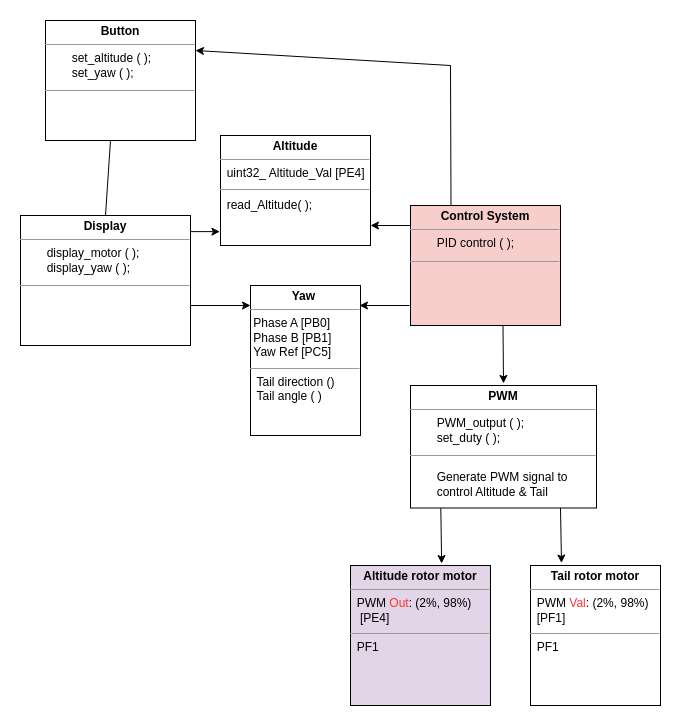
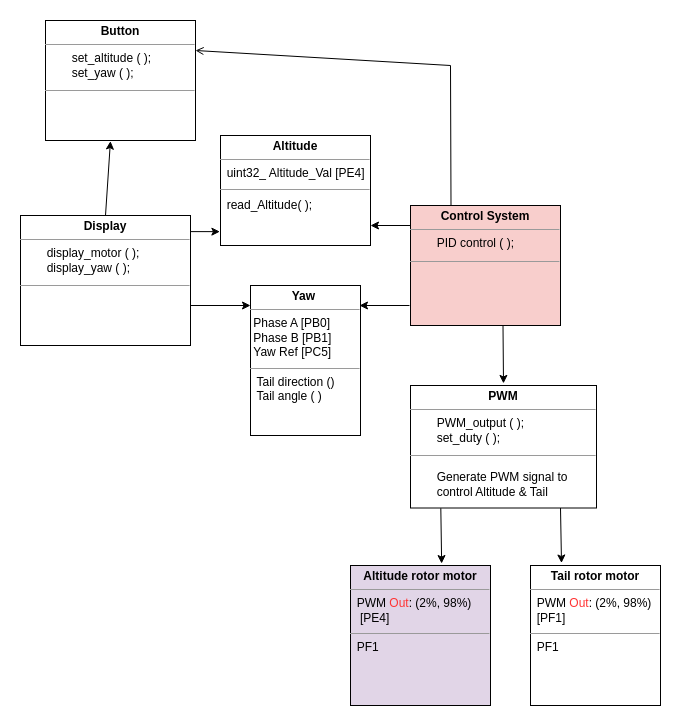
  <mxCell id="0" />
  <mxCell id="1" parent="0" />
  <mxCell id="2" value="&lt;p style=&quot;margin:0px;margin-top:4px;text-align:center;&quot;&gt;&lt;b&gt;Altitude&lt;/b&gt;&lt;/p&gt;&lt;hr size=&quot;1&quot;&gt;&amp;nbsp; uint32_ Altitude_Val [PE4]&lt;br&gt;&lt;div style=&quot;height:2px;&quot;&gt;&lt;/div&gt;&lt;hr size=&quot;1&quot;&gt;&lt;div style=&quot;height:2px;&quot;&gt;&lt;br&gt;&lt;/div&gt;&lt;div style=&quot;height:2px;&quot;&gt;&amp;nbsp; read_Altitude( );&lt;br&gt;&lt;/div&gt;" style="verticalAlign=top;align=left;overflow=fill;fontSize=12;fontFamily=Helvetica;html=1;whiteSpace=wrap;" parent="1" vertex="1"><mxGeometry x="220" y="135" width="150" height="110" as="geometry" /></mxCell>
  <mxCell id="3" value="&lt;p style=&quot;margin:0px;margin-top:4px;text-align:center;&quot;&gt;&lt;b&gt;Display&lt;/b&gt;&lt;/p&gt;&lt;hr size=&quot;1&quot;&gt;&lt;span style=&quot;white-space: pre;&quot;&gt;&#09;&lt;/span&gt;display_motor ( );&lt;br&gt;&lt;span style=&quot;white-space: pre;&quot;&gt;&#09;&lt;/span&gt;display_yaw ( );&lt;br&gt;&lt;div style=&quot;height:2px;&quot;&gt;&lt;/div&gt;&lt;div style=&quot;height:2px;&quot;&gt;&lt;br&gt;&lt;/div&gt;&lt;hr size=&quot;1&quot;&gt;&lt;div style=&quot;height:2px;&quot;&gt;&lt;br&gt;&lt;/div&gt;" style="verticalAlign=top;align=left;overflow=fill;fontSize=12;fontFamily=Helvetica;html=1;whiteSpace=wrap;" parent="1" vertex="1"><mxGeometry x="20" y="215" width="170" height="130" as="geometry" /></mxCell>
- <mxCell id="4" value="&lt;p style=&quot;margin:0px;margin-top:4px;text-align:center;&quot;&gt;&lt;b&gt;Tail rotor motor&lt;/b&gt;&lt;/p&gt;&lt;hr size=&quot;1&quot;&gt;&amp;nbsp; PWM &lt;font color=&quot;#ff3333&quot;&gt;Val&lt;/font&gt;: (2%, 98%)&amp;nbsp;&lt;br&gt;&amp;nbsp; [PF1]&lt;br&gt;&lt;div style=&quot;height:2px;&quot;&gt;&lt;/div&gt;&lt;hr size=&quot;1&quot;&gt;&lt;div style=&quot;height:2px;&quot;&gt;&amp;nbsp; PF1&lt;/div&gt;" style="verticalAlign=top;align=left;overflow=fill;fontSize=12;fontFamily=Helvetica;html=1;whiteSpace=wrap;" parent="1" vertex="1"><mxGeometry x="530" y="565" width="130" height="140" as="geometry" /></mxCell>
+ <mxCell id="4" value="&lt;p style=&quot;margin:0px;margin-top:4px;text-align:center;&quot;&gt;&lt;b&gt;Tail rotor motor&lt;/b&gt;&lt;/p&gt;&lt;hr size=&quot;1&quot;&gt;&amp;nbsp; PWM &lt;font color=&quot;#ff3333&quot;&gt;Out&lt;/font&gt;: (2%, 98%)&amp;nbsp;&lt;br&gt;&amp;nbsp; [PF1]&lt;br&gt;&lt;div style=&quot;height:2px;&quot;&gt;&lt;/div&gt;&lt;hr size=&quot;1&quot;&gt;&lt;div style=&quot;height:2px;&quot;&gt;&amp;nbsp; PF1&lt;/div&gt;" style="verticalAlign=top;align=left;overflow=fill;fontSize=12;fontFamily=Helvetica;html=1;whiteSpace=wrap;" parent="1" vertex="1"><mxGeometry x="530" y="565" width="130" height="140" as="geometry" /></mxCell>
  <mxCell id="5" value="&lt;p style=&quot;margin:0px;margin-top:4px;text-align:center;&quot;&gt;&lt;b&gt;Yaw&amp;nbsp;&lt;/b&gt;&lt;/p&gt;&lt;hr size=&quot;1&quot;&gt;&amp;nbsp;Phase A [PB0]&lt;br&gt;&amp;nbsp;Phase B [PB1]&lt;br&gt;&amp;nbsp;Yaw Ref [PC5]&lt;div style=&quot;height:2px;&quot;&gt;&lt;/div&gt;&lt;hr size=&quot;1&quot;&gt;&lt;div style=&quot;height:2px;&quot;&gt;&amp;nbsp; Tail direction ()&amp;nbsp;&lt;/div&gt;&lt;div style=&quot;height:2px;&quot;&gt;&lt;br&gt;&lt;/div&gt;&lt;div style=&quot;height:2px;&quot;&gt;&lt;br&gt;&lt;/div&gt;&lt;div style=&quot;height:2px;&quot;&gt;&lt;br&gt;&lt;/div&gt;&lt;div style=&quot;height:2px;&quot;&gt;&lt;br&gt;&lt;/div&gt;&lt;div style=&quot;height:2px;&quot;&gt;&lt;br&gt;&lt;/div&gt;&lt;div style=&quot;height:2px;&quot;&gt;&lt;br&gt;&lt;/div&gt;&lt;div style=&quot;height:2px;&quot;&gt;&amp;nbsp; Tail angle ( )&lt;/div&gt;&lt;div style=&quot;height:2px;&quot;&gt;&lt;br&gt;&lt;/div&gt;&lt;div style=&quot;height:2px;&quot;&gt;&lt;br&gt;&lt;/div&gt;&lt;div style=&quot;height:2px;&quot;&gt;&lt;br&gt;&lt;/div&gt;" style="verticalAlign=top;align=left;overflow=fill;fontSize=12;fontFamily=Helvetica;html=1;whiteSpace=wrap;" parent="1" vertex="1"><mxGeometry x="250" y="285" width="110" height="150" as="geometry" /></mxCell>
  <mxCell id="6" value="&lt;p style=&quot;margin:0px;margin-top:4px;text-align:center;&quot;&gt;&lt;b&gt;Altitude rotor motor&lt;/b&gt;&lt;/p&gt;&lt;hr size=&quot;1&quot;&gt;&amp;nbsp; PWM &lt;font color=&quot;#ff3333&quot;&gt;Out&lt;/font&gt;: (2%, 98%)&amp;nbsp;&lt;br&gt;&amp;nbsp; &amp;nbsp;[PE4]&amp;nbsp;&lt;br&gt;&lt;div style=&quot;height:2px;&quot;&gt;&lt;/div&gt;&lt;hr size=&quot;1&quot;&gt;&lt;div style=&quot;height:2px;&quot;&gt;&amp;nbsp; PF1&lt;/div&gt;" style="verticalAlign=top;align=left;overflow=fill;fontSize=12;fontFamily=Helvetica;html=1;whiteSpace=wrap;fillColor=#e1d5e7;" parent="1" vertex="1"><mxGeometry x="350" y="565" width="140" height="140" as="geometry" /></mxCell>
  <mxCell id="7" value="&lt;p style=&quot;margin:0px;margin-top:4px;text-align:center;&quot;&gt;&lt;b&gt;PWM&lt;/b&gt;&lt;/p&gt;&lt;hr size=&quot;1&quot;&gt;&lt;span style=&quot;white-space: pre;&quot;&gt;&#09;&lt;/span&gt;PWM_output ( );&lt;br&gt;&lt;span style=&quot;white-space: pre;&quot;&gt;&#09;&lt;/span&gt;set_duty ( );&lt;br&gt;&lt;div style=&quot;height:2px;&quot;&gt;&amp;nbsp;&lt;/div&gt;&lt;div style=&quot;height:2px;&quot;&gt;&lt;br&gt;&lt;/div&gt;&lt;hr size=&quot;1&quot;&gt;&lt;div style=&quot;height:2px;&quot;&gt;&lt;br&gt;&lt;/div&gt;&lt;div style=&quot;height:2px;&quot;&gt;&lt;br&gt;&lt;/div&gt;&lt;div style=&quot;height:2px;&quot;&gt;&lt;br&gt;&lt;/div&gt;&lt;div style=&quot;height:2px;&quot;&gt;&lt;br&gt;&lt;/div&gt;&lt;div style=&quot;height:2px;&quot;&gt;&lt;span style=&quot;white-space: pre;&quot;&gt;&#09;&lt;/span&gt;Generate PWM signal to&amp;nbsp; &amp;nbsp; &lt;span style=&quot;white-space: pre;&quot;&gt;&#09;&lt;/span&gt;control Altitude &amp;amp; Tail&lt;br&gt;&lt;/div&gt;" style="verticalAlign=top;align=left;overflow=fill;fontSize=12;fontFamily=Helvetica;html=1;whiteSpace=wrap;" parent="1" vertex="1"><mxGeometry x="410" y="385" width="186" height="122.5" as="geometry" /></mxCell>
  <mxCell id="8" value="&lt;p style=&quot;margin:0px;margin-top:4px;text-align:center;&quot;&gt;&lt;b&gt;Button&lt;/b&gt;&lt;/p&gt;&lt;hr size=&quot;1&quot;&gt;&lt;span style=&quot;white-space: pre;&quot;&gt;&#09;&lt;/span&gt;set_altitude ( );&lt;br&gt;&lt;span style=&quot;white-space: pre;&quot;&gt;&#09;&lt;/span&gt;set_yaw ( );&lt;br&gt;&lt;div style=&quot;height:2px;&quot;&gt;&lt;/div&gt;&lt;div style=&quot;height:2px;&quot;&gt;&lt;br&gt;&lt;/div&gt;&lt;hr size=&quot;1&quot;&gt;&lt;div style=&quot;height:2px;&quot;&gt;&lt;br&gt;&lt;/div&gt;" style="verticalAlign=top;align=left;overflow=fill;fontSize=12;fontFamily=Helvetica;html=1;whiteSpace=wrap;" parent="1" vertex="1"><mxGeometry x="45" y="20" width="150" height="120" as="geometry" /></mxCell>
  <mxCell id="9" value="&lt;p style=&quot;margin:0px;margin-top:4px;text-align:center;&quot;&gt;&lt;b&gt;Control System&lt;/b&gt;&lt;/p&gt;&lt;hr size=&quot;1&quot;&gt;&lt;span style=&quot;white-space: pre;&quot;&gt;&#09;&lt;/span&gt;PID control ( );&lt;br&gt;&lt;div style=&quot;height:2px;&quot;&gt;&lt;/div&gt;&lt;div style=&quot;height:2px;&quot;&gt;&lt;br&gt;&lt;/div&gt;&lt;hr size=&quot;1&quot;&gt;&lt;div style=&quot;height:2px;&quot;&gt;&lt;br&gt;&lt;/div&gt;" style="verticalAlign=top;align=left;overflow=fill;fontSize=12;fontFamily=Helvetica;html=1;whiteSpace=wrap;fillColor=#f8cecc;" parent="1" vertex="1"><mxGeometry x="410" y="205" width="150" height="120" as="geometry" /></mxCell>
  <mxCell id="10" value="" style="endArrow=classic;html=1;rounded=0;entryX=-0.004;entryY=0.874;entryDx=0;entryDy=0;exitX=0.998;exitY=0.124;exitDx=0;exitDy=0;exitPerimeter=0;entryPerimeter=0;" parent="1" source="3" target="2" edge="1"><mxGeometry width="50" height="50" relative="1" as="geometry"><mxPoint x="140" y="375" as="sourcePoint" /><mxPoint x="190" y="325" as="targetPoint" /></mxGeometry></mxCell>
  <mxCell id="11" value="" style="endArrow=classic;html=1;rounded=0;entryX=-0.004;entryY=0.874;entryDx=0;entryDy=0;exitX=0.998;exitY=0.124;exitDx=0;exitDy=0;exitPerimeter=0;entryPerimeter=0;" parent="1" edge="1"><mxGeometry width="50" height="50" relative="1" as="geometry"><mxPoint x="190" y="305" as="sourcePoint" /><mxPoint x="250" y="305" as="targetPoint" /></mxGeometry></mxCell>
  <mxCell id="12" value="" style="endArrow=classic;html=1;rounded=0;" parent="1" edge="1"><mxGeometry width="50" height="50" relative="1" as="geometry"><mxPoint x="409" y="305" as="sourcePoint" /><mxPoint x="359" y="305" as="targetPoint" /></mxGeometry></mxCell>
  <mxCell id="13" value="" style="endArrow=classic;html=1;rounded=0;" parent="1" edge="1"><mxGeometry width="50" height="50" relative="1" as="geometry"><mxPoint x="410" y="225" as="sourcePoint" /><mxPoint x="370" y="225" as="targetPoint" /></mxGeometry></mxCell>
  <mxCell id="14" value="" style="endArrow=classic;html=1;rounded=0;entryX=0.651;entryY=-0.014;entryDx=0;entryDy=0;entryPerimeter=0;exitX=0.163;exitY=1.002;exitDx=0;exitDy=0;exitPerimeter=0;" parent="1" source="7" target="6" edge="1"><mxGeometry width="50" height="50" relative="1" as="geometry"><mxPoint x="440" y="515" as="sourcePoint" /><mxPoint x="490" y="445" as="targetPoint" /></mxGeometry></mxCell>
  <mxCell id="15" value="" style="endArrow=classic;html=1;rounded=0;entryX=0.651;entryY=-0.014;entryDx=0;entryDy=0;entryPerimeter=0;exitX=0.163;exitY=1.002;exitDx=0;exitDy=0;exitPerimeter=0;" parent="1" edge="1"><mxGeometry width="50" height="50" relative="1" as="geometry"><mxPoint x="560" y="507.5" as="sourcePoint" /><mxPoint x="561" y="562.5" as="targetPoint" /></mxGeometry></mxCell>
  <mxCell id="16" value="" style="endArrow=classic;html=1;rounded=0;entryX=0.5;entryY=-0.017;entryDx=0;entryDy=0;entryPerimeter=0;exitX=0.163;exitY=1.002;exitDx=0;exitDy=0;exitPerimeter=0;" parent="1" target="7" edge="1"><mxGeometry width="50" height="50" relative="1" as="geometry"><mxPoint x="502.5" y="325" as="sourcePoint" /><mxPoint x="503.5" y="380" as="targetPoint" /></mxGeometry></mxCell>
- <mxCell id="17" value="" style="endArrow=classic;html=1;rounded=0;exitX=0.27;exitY=0.001;exitDx=0;exitDy=0;exitPerimeter=0;entryX=1;entryY=0.25;entryDx=0;entryDy=0;" parent="1" source="9" target="8" edge="1"><mxGeometry width="50" height="50" relative="1" as="geometry"><mxPoint x="420" y="165" as="sourcePoint" /><mxPoint x="450" y="45" as="targetPoint" /><Array as="points"><mxPoint x="450" y="65" /></Array></mxGeometry></mxCell>
- <mxCell id="18" value="" style="endArrow=none;html=1;rounded=0;exitX=0.5;exitY=0;exitDx=0;exitDy=0;entryX=0.433;entryY=1.005;entryDx=0;entryDy=0;entryPerimeter=0;" parent="1" source="3" target="8" edge="1"><mxGeometry width="50" height="50" relative="1" as="geometry"><mxPoint x="90" y="205" as="sourcePoint" /><mxPoint x="140" y="155" as="targetPoint" /></mxGeometry></mxCell>
+ <mxCell id="17" value="" style="endArrow=open;html=1;rounded=0;exitX=0.27;exitY=0.001;exitDx=0;exitDy=0;exitPerimeter=0;entryX=1;entryY=0.25;entryDx=0;entryDy=0;" parent="1" source="9" target="8" edge="1"><mxGeometry width="50" height="50" relative="1" as="geometry"><mxPoint x="420" y="165" as="sourcePoint" /><mxPoint x="450" y="45" as="targetPoint" /><Array as="points"><mxPoint x="450" y="65" /></Array></mxGeometry></mxCell>
+ <mxCell id="18" value="" style="endArrow=classic;html=1;rounded=0;exitX=0.5;exitY=0;exitDx=0;exitDy=0;entryX=0.433;entryY=1.005;entryDx=0;entryDy=0;entryPerimeter=0;" parent="1" source="3" target="8" edge="1"><mxGeometry width="50" height="50" relative="1" as="geometry"><mxPoint x="90" y="205" as="sourcePoint" /><mxPoint x="140" y="155" as="targetPoint" /></mxGeometry></mxCell>
